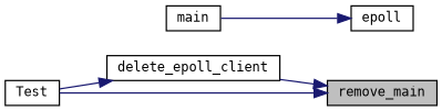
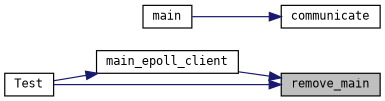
  digraph {
    fontname="DejaVu Sans Mono"
    rankdir=RL
    node [color=black fillcolor=white fontname="DejaVu Sans Mono" fontsize=10 shape=record style=filled]
    edge [color=midnightblue dir=back fontname="DejaVu Sans Mono" fontsize=10 labelfontname=Helvetica labelfontsize=10 style=solid]
    n1 [fillcolor=grey75 fontcolor=black height=0.2 label=remove_main width=0.4]
-   n2 [height=0.2 label=delete_epoll_client width=0.4]
+   n2 [height=0.2 label=main_epoll_client width=0.4]
    n3 [height=0.2 label=Test width=0.4]
-   n4 [height=0.2 label=epoll width=0.4]
+   n4 [height=0.2 label=communicate width=0.4]
    n5 [height=0.2 label=main width=0.4]
    n1 -> n2
    n1 -> n3
    n2 -> n3
    n4 -> n5
  }
